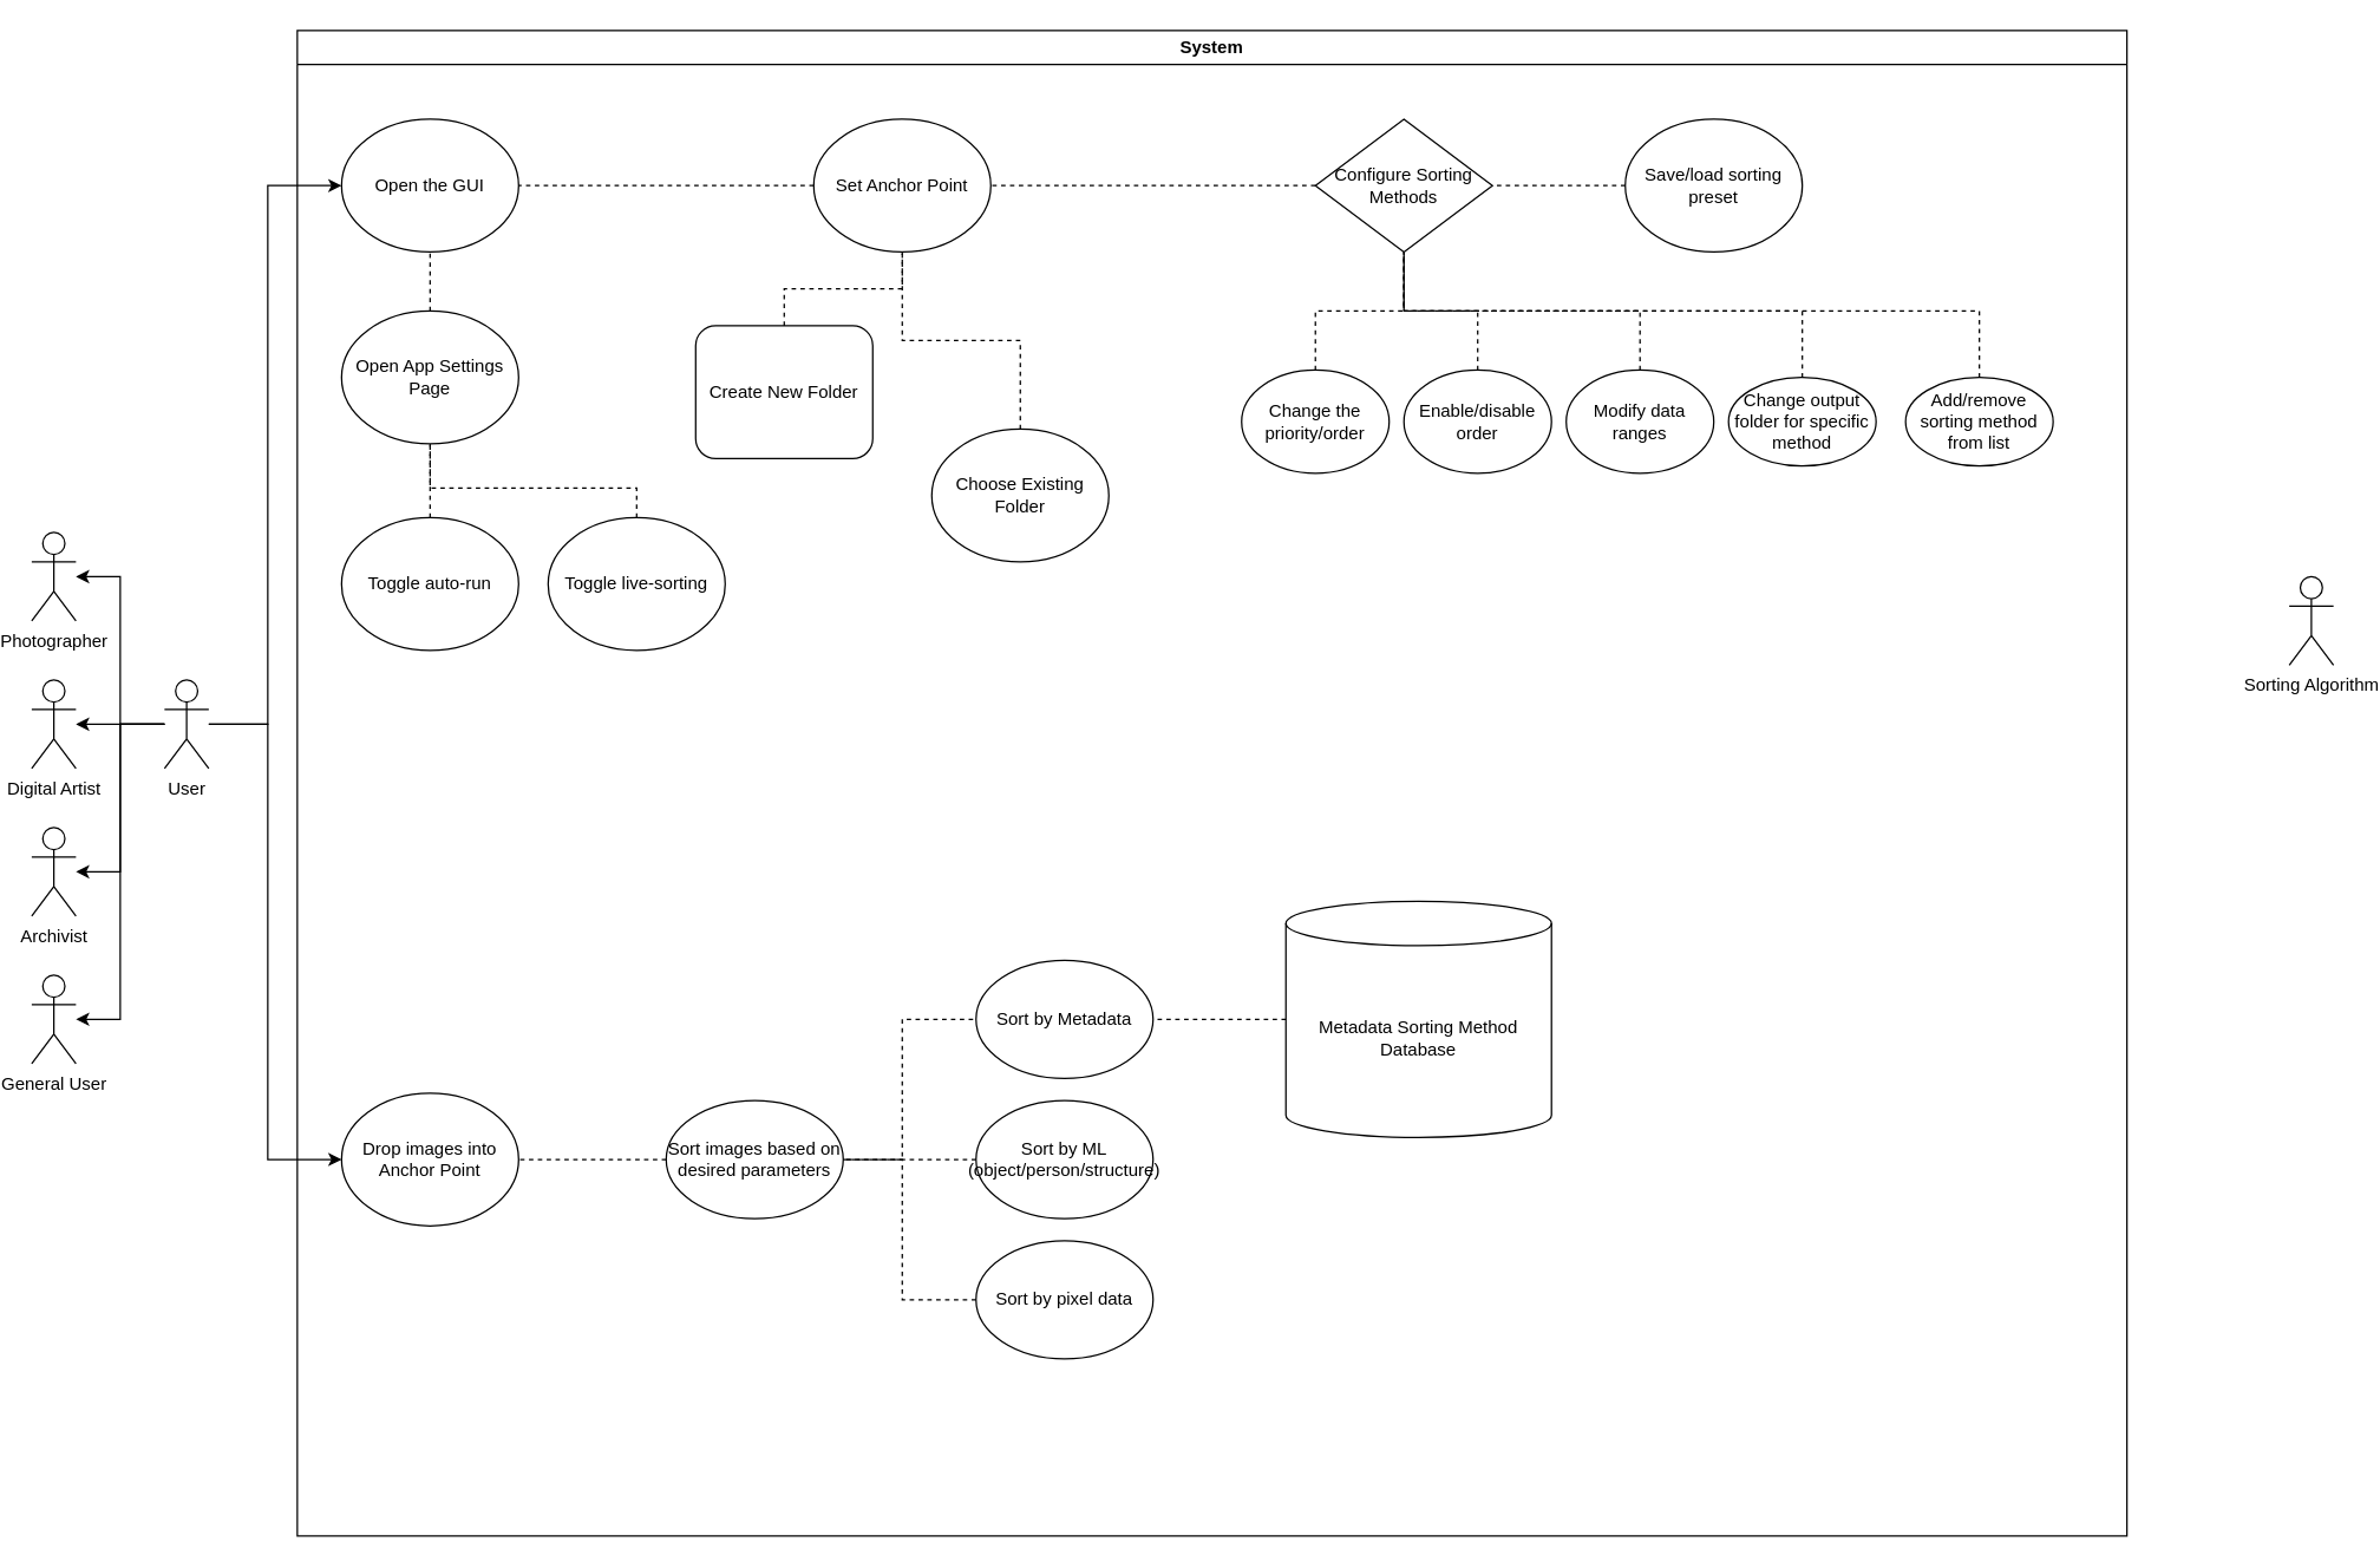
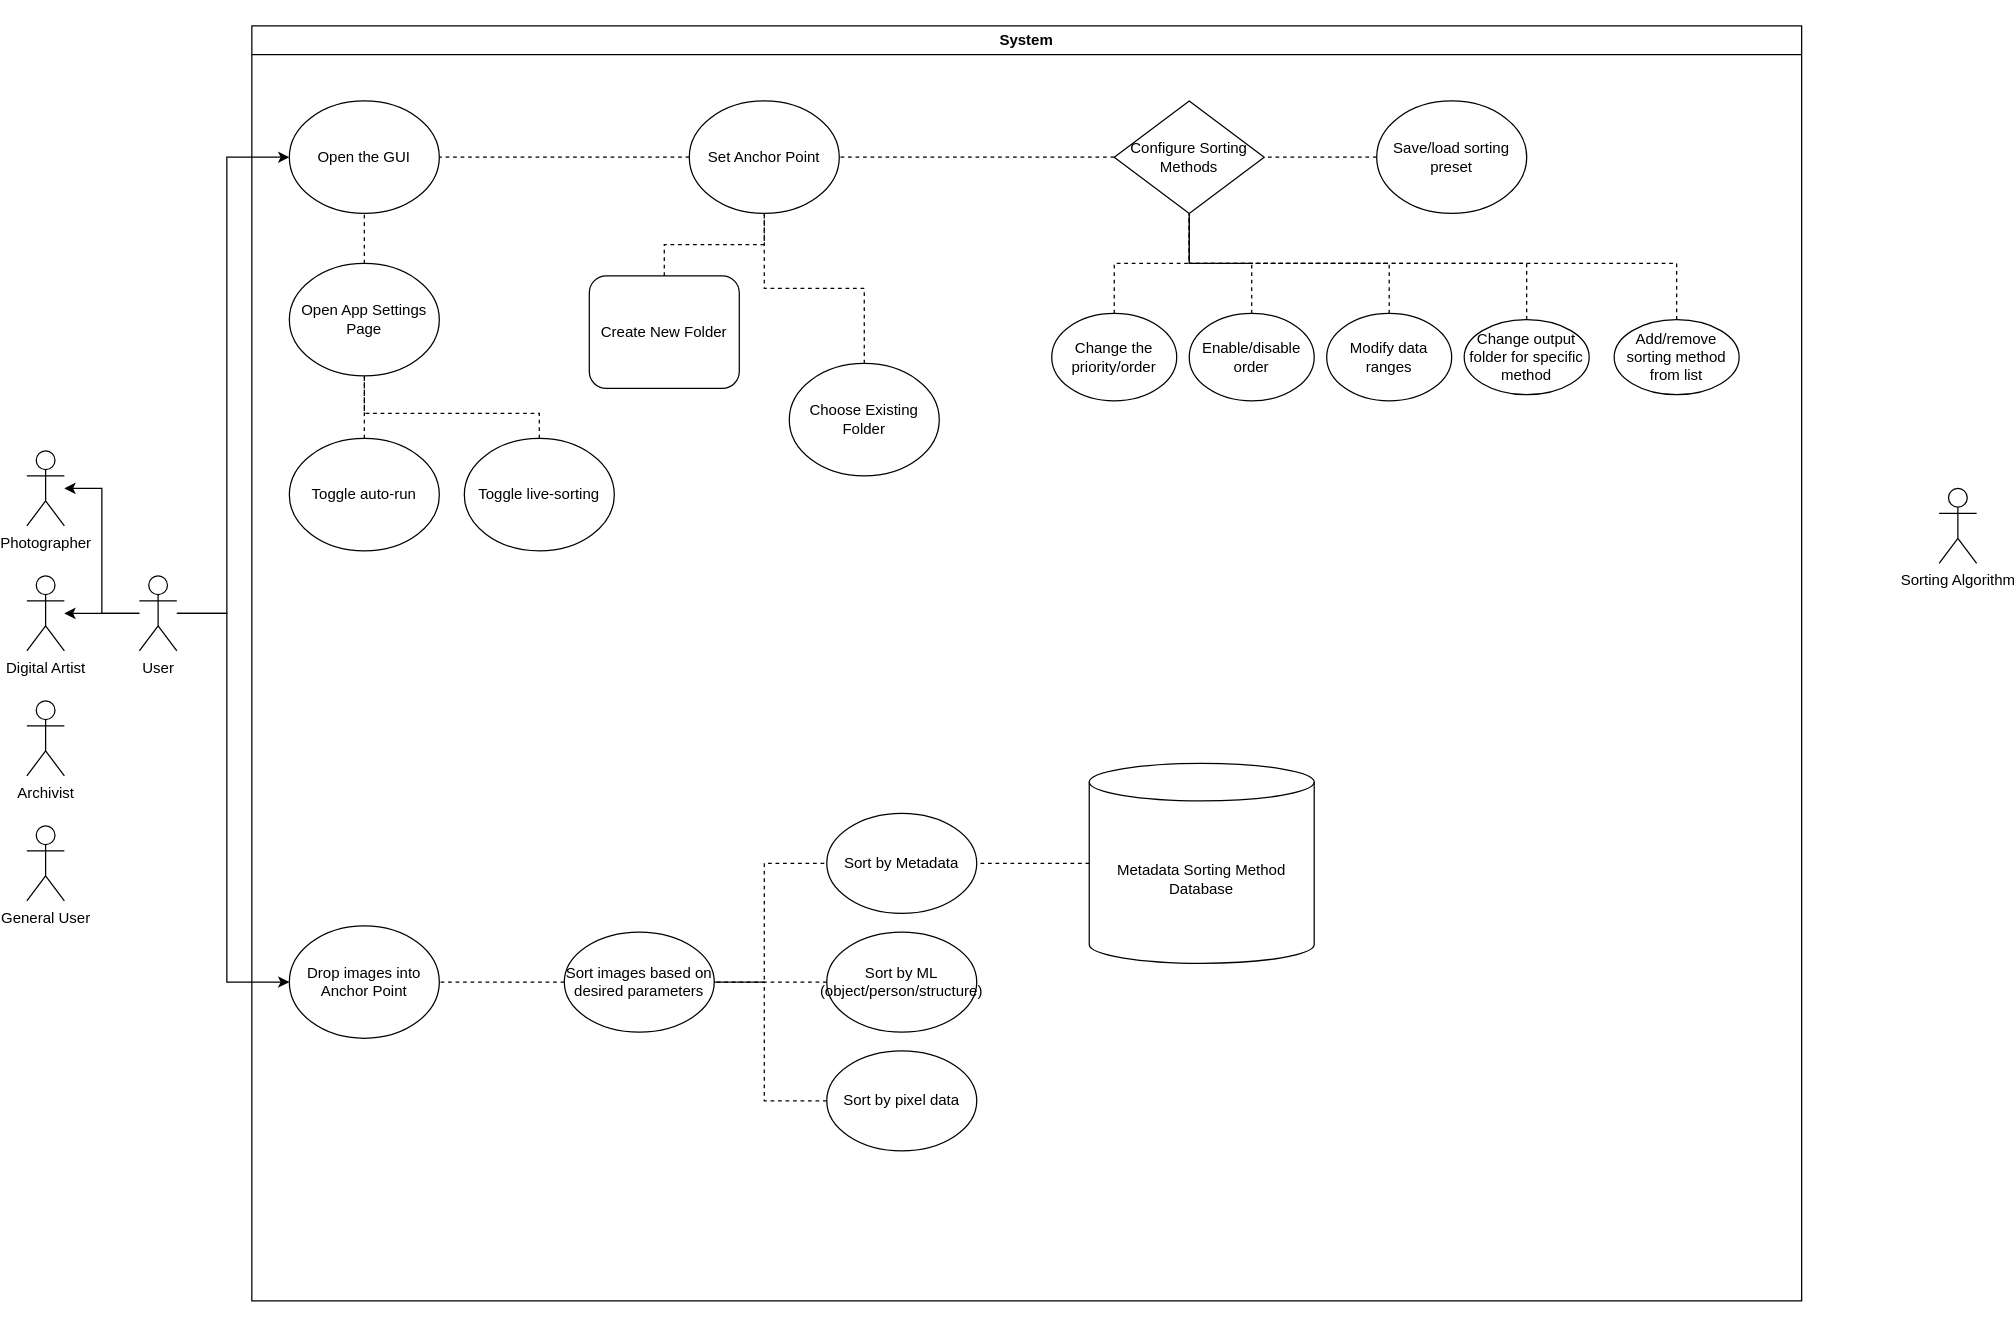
  <mxCell id="0" />
  <mxCell id="1" parent="0" />
  <mxCell id="2" style="edgeStyle=orthogonalEdgeStyle;rounded=0;orthogonalLoop=1;jettySize=auto;html=1;" edge="1" parent="1" source="8" target="48"><mxGeometry relative="1" as="geometry"><Array as="points"><mxPoint x="80" y="490" /><mxPoint x="80" y="390" /></Array></mxGeometry></mxCell>
  <mxCell id="3" style="edgeStyle=orthogonalEdgeStyle;rounded=0;orthogonalLoop=1;jettySize=auto;html=1;" edge="1" parent="1" source="8" target="49"><mxGeometry relative="1" as="geometry" /></mxCell>
- <mxCell id="4" style="edgeStyle=orthogonalEdgeStyle;rounded=0;orthogonalLoop=1;jettySize=auto;html=1;" edge="1" parent="1" source="8" target="50"><mxGeometry relative="1" as="geometry"><Array as="points"><mxPoint x="80" y="490" /><mxPoint x="80" y="590" /></Array></mxGeometry></mxCell>
- <mxCell id="5" style="edgeStyle=orthogonalEdgeStyle;rounded=0;orthogonalLoop=1;jettySize=auto;html=1;" edge="1" parent="1" source="8" target="51"><mxGeometry relative="1" as="geometry"><Array as="points"><mxPoint x="80" y="490" /><mxPoint x="80" y="690" /></Array></mxGeometry></mxCell>
  <mxCell id="6" style="edgeStyle=orthogonalEdgeStyle;rounded=0;orthogonalLoop=1;jettySize=auto;html=1;" edge="1" parent="1" source="8" target="10"><mxGeometry relative="1" as="geometry"><Array as="points"><mxPoint x="180" y="490" /><mxPoint x="180" y="125" /></Array></mxGeometry></mxCell>
  <mxCell id="7" style="edgeStyle=orthogonalEdgeStyle;rounded=0;orthogonalLoop=1;jettySize=auto;html=1;" edge="1" parent="1" source="8" target="11"><mxGeometry relative="1" as="geometry"><Array as="points"><mxPoint x="180" y="490" /><mxPoint x="180" y="785" /></Array></mxGeometry></mxCell>
  <mxCell id="8" value="User" style="shape=umlActor;verticalLabelPosition=bottom;verticalAlign=top;html=1;outlineConnect=0;" vertex="1" parent="1"><mxGeometry x="110" y="460" width="30" height="60" as="geometry" /></mxCell>
  <mxCell id="9" value="&lt;div&gt;System&lt;/div&gt;" style="swimlane;whiteSpace=wrap;html=1;" vertex="1" parent="1"><mxGeometry x="200" y="20" width="1240" height="1020" as="geometry"><mxRectangle x="-620" y="40" width="80" height="30" as="alternateBounds" /></mxGeometry></mxCell>
  <mxCell id="10" value="Open the GUI" style="ellipse;whiteSpace=wrap;html=1;" vertex="1" parent="9"><mxGeometry x="30" y="60" width="120" height="90" as="geometry" /></mxCell>
  <mxCell id="11" value="Drop images into Anchor Point" style="ellipse;whiteSpace=wrap;html=1;" vertex="1" parent="9"><mxGeometry x="30" y="720" width="120" height="90" as="geometry" /></mxCell>
  <mxCell id="12" value="&lt;div&gt;Open App Settings Page&lt;/div&gt;" style="ellipse;whiteSpace=wrap;html=1;" vertex="1" parent="9"><mxGeometry x="30" y="190" width="120" height="90" as="geometry" /></mxCell>
  <mxCell id="13" value="" style="endArrow=none;dashed=1;html=1;rounded=0;edgeStyle=orthogonalEdgeStyle;" edge="1" parent="9" source="12" target="10"><mxGeometry width="50" height="50" relative="1" as="geometry"><mxPoint x="170" y="220" as="sourcePoint" /><mxPoint x="220" y="170" as="targetPoint" /></mxGeometry></mxCell>
  <mxCell id="14" value="Sort images based on desired parameters" style="ellipse;whiteSpace=wrap;html=1;" vertex="1" parent="9"><mxGeometry x="250" y="725" width="120" height="80" as="geometry" /></mxCell>
  <mxCell id="15" value="&lt;div&gt;Set Anchor Point&lt;br&gt;&lt;/div&gt;" style="ellipse;whiteSpace=wrap;html=1;" vertex="1" parent="9"><mxGeometry x="350" y="60" width="120" height="90" as="geometry" /></mxCell>
  <mxCell id="16" value="" style="endArrow=none;dashed=1;html=1;rounded=0;edgeStyle=orthogonalEdgeStyle;" edge="1" parent="9" source="15" target="10"><mxGeometry width="50" height="50" relative="1" as="geometry"><mxPoint x="280" y="240" as="sourcePoint" /><mxPoint x="330" y="190" as="targetPoint" /></mxGeometry></mxCell>
  <mxCell id="17" value="&lt;div&gt;Create New Folder&lt;br&gt;&lt;/div&gt;" style="whiteSpace=wrap;html=1;rounded=1;" vertex="1" parent="9"><mxGeometry x="270" y="200" width="120" height="90" as="geometry" /></mxCell>
  <mxCell id="18" value="&lt;div&gt;Choose Existing Folder&lt;br&gt;&lt;/div&gt;" style="ellipse;whiteSpace=wrap;html=1;" vertex="1" parent="9"><mxGeometry x="430" y="270" width="120" height="90" as="geometry" /></mxCell>
  <mxCell id="19" value="" style="endArrow=none;dashed=1;html=1;rounded=0;edgeStyle=orthogonalEdgeStyle;" edge="1" parent="9" source="17" target="15"><mxGeometry width="50" height="50" relative="1" as="geometry"><mxPoint x="390" y="410" as="sourcePoint" /><mxPoint x="440" y="360" as="targetPoint" /></mxGeometry></mxCell>
  <mxCell id="20" value="" style="endArrow=none;dashed=1;html=1;rounded=0;edgeStyle=orthogonalEdgeStyle;" edge="1" parent="9" source="18" target="15"><mxGeometry width="50" height="50" relative="1" as="geometry"><mxPoint x="380" y="410" as="sourcePoint" /><mxPoint x="430" y="360" as="targetPoint" /></mxGeometry></mxCell>
  <mxCell id="21" value="Configure Sorting Methods" style="rhombus;whiteSpace=wrap;html=1;" vertex="1" parent="9"><mxGeometry x="690" y="60" width="120" height="90" as="geometry" /></mxCell>
  <mxCell id="22" value="" style="endArrow=none;dashed=1;html=1;rounded=0;" edge="1" parent="9" source="14" target="11"><mxGeometry width="50" height="50" relative="1" as="geometry"><mxPoint x="270" y="720" as="sourcePoint" /><mxPoint x="320" y="670" as="targetPoint" /></mxGeometry></mxCell>
  <mxCell id="23" value="Sort by Metadata" style="ellipse;whiteSpace=wrap;html=1;" vertex="1" parent="9"><mxGeometry x="460" y="630" width="120" height="80" as="geometry" /></mxCell>
  <mxCell id="24" value="Sort by ML (object/person/structure)" style="ellipse;whiteSpace=wrap;html=1;" vertex="1" parent="9"><mxGeometry x="460" y="725" width="120" height="80" as="geometry" /></mxCell>
  <mxCell id="25" value="Sort by pixel data" style="ellipse;whiteSpace=wrap;html=1;" vertex="1" parent="9"><mxGeometry x="460" y="820" width="120" height="80" as="geometry" /></mxCell>
  <mxCell id="26" value="" style="endArrow=none;dashed=1;html=1;rounded=0;edgeStyle=orthogonalEdgeStyle;" edge="1" parent="9" source="14" target="23"><mxGeometry width="50" height="50" relative="1" as="geometry"><mxPoint x="330" y="690" as="sourcePoint" /><mxPoint x="380" y="640" as="targetPoint" /><Array as="points"><mxPoint x="410" y="765" /><mxPoint x="410" y="670" /></Array></mxGeometry></mxCell>
  <mxCell id="27" value="" style="endArrow=none;dashed=1;html=1;rounded=0;edgeStyle=orthogonalEdgeStyle;" edge="1" parent="9" source="24" target="14"><mxGeometry width="50" height="50" relative="1" as="geometry"><mxPoint x="320" y="920" as="sourcePoint" /><mxPoint x="370" y="870" as="targetPoint" /><Array as="points"><mxPoint x="430" y="765" /><mxPoint x="430" y="765" /></Array></mxGeometry></mxCell>
  <mxCell id="28" value="" style="endArrow=none;dashed=1;html=1;rounded=0;edgeStyle=orthogonalEdgeStyle;" edge="1" parent="9" source="25" target="14"><mxGeometry width="50" height="50" relative="1" as="geometry"><mxPoint x="310" y="940" as="sourcePoint" /><mxPoint x="360" y="890" as="targetPoint" /><Array as="points"><mxPoint x="410" y="860" /><mxPoint x="410" y="765" /></Array></mxGeometry></mxCell>
  <mxCell id="29" value="Change the priority/order" style="ellipse;whiteSpace=wrap;html=1;" vertex="1" parent="9"><mxGeometry x="640" y="230" width="100" height="70" as="geometry" /></mxCell>
  <mxCell id="30" value="Enable/disable order" style="ellipse;whiteSpace=wrap;html=1;" vertex="1" parent="9"><mxGeometry x="750" y="230" width="100" height="70" as="geometry" /></mxCell>
  <mxCell id="31" value="Modify data ranges" style="ellipse;whiteSpace=wrap;html=1;" vertex="1" parent="9"><mxGeometry x="860" y="230" width="100" height="70" as="geometry" /></mxCell>
  <mxCell id="32" value="Add/remove sorting method from list" style="ellipse;whiteSpace=wrap;html=1;" vertex="1" parent="9"><mxGeometry x="1090" y="235" width="100" height="60" as="geometry" /></mxCell>
  <mxCell id="33" value="" style="endArrow=none;dashed=1;html=1;rounded=0;edgeStyle=orthogonalEdgeStyle;" edge="1" parent="9" source="21" target="15"><mxGeometry width="50" height="50" relative="1" as="geometry"><mxPoint x="580" y="260" as="sourcePoint" /><mxPoint x="630" y="210" as="targetPoint" /></mxGeometry></mxCell>
  <mxCell id="34" value="" style="endArrow=none;dashed=1;html=1;rounded=0;edgeStyle=orthogonalEdgeStyle;" edge="1" parent="9" source="29" target="21"><mxGeometry width="50" height="50" relative="1" as="geometry"><mxPoint x="670" y="450" as="sourcePoint" /><mxPoint x="720" y="400" as="targetPoint" /></mxGeometry></mxCell>
  <mxCell id="35" value="" style="endArrow=none;dashed=1;html=1;rounded=0;edgeStyle=orthogonalEdgeStyle;" edge="1" parent="9" source="30" target="21"><mxGeometry width="50" height="50" relative="1" as="geometry"><mxPoint x="920" y="200" as="sourcePoint" /><mxPoint x="970" y="150" as="targetPoint" /></mxGeometry></mxCell>
  <mxCell id="36" value="" style="endArrow=none;dashed=1;html=1;rounded=0;edgeStyle=orthogonalEdgeStyle;" edge="1" parent="9" source="31" target="21"><mxGeometry width="50" height="50" relative="1" as="geometry"><mxPoint x="890" y="170" as="sourcePoint" /><mxPoint x="940" y="120" as="targetPoint" /><Array as="points"><mxPoint x="910" y="190" /><mxPoint x="750" y="190" /></Array></mxGeometry></mxCell>
  <mxCell id="37" value="Change output folder for specific method" style="ellipse;whiteSpace=wrap;html=1;" vertex="1" parent="9"><mxGeometry x="970" y="235" width="100" height="60" as="geometry" /></mxCell>
  <mxCell id="38" value="" style="endArrow=none;dashed=1;html=1;rounded=0;edgeStyle=orthogonalEdgeStyle;" edge="1" parent="9" source="37" target="21"><mxGeometry width="50" height="50" relative="1" as="geometry"><mxPoint x="1030" y="460" as="sourcePoint" /><mxPoint x="1080" y="410" as="targetPoint" /><Array as="points"><mxPoint x="1020" y="190" /><mxPoint x="750" y="190" /></Array></mxGeometry></mxCell>
  <mxCell id="39" value="" style="endArrow=none;dashed=1;html=1;rounded=0;edgeStyle=orthogonalEdgeStyle;" edge="1" parent="9" source="32" target="21"><mxGeometry width="50" height="50" relative="1" as="geometry"><mxPoint x="830" y="440" as="sourcePoint" /><mxPoint x="880" y="390" as="targetPoint" /><Array as="points"><mxPoint x="1140" y="190" /><mxPoint x="750" y="190" /></Array></mxGeometry></mxCell>
  <mxCell id="40" value="Toggle auto-run" style="ellipse;whiteSpace=wrap;html=1;" vertex="1" parent="9"><mxGeometry x="30" y="330" width="120" height="90" as="geometry" /></mxCell>
  <mxCell id="41" value="Toggle live-sorting" style="ellipse;whiteSpace=wrap;html=1;" vertex="1" parent="9"><mxGeometry x="170" y="330" width="120" height="90" as="geometry" /></mxCell>
  <mxCell id="42" value="" style="endArrow=none;dashed=1;html=1;rounded=0;" edge="1" parent="9" source="40" target="12"><mxGeometry width="50" height="50" relative="1" as="geometry"><mxPoint x="60" y="580" as="sourcePoint" /><mxPoint x="110" y="530" as="targetPoint" /></mxGeometry></mxCell>
  <mxCell id="43" value="" style="endArrow=none;dashed=1;html=1;rounded=0;edgeStyle=orthogonalEdgeStyle;" edge="1" parent="9" source="41" target="12"><mxGeometry width="50" height="50" relative="1" as="geometry"><mxPoint x="210" y="480" as="sourcePoint" /><mxPoint x="260" y="430" as="targetPoint" /><Array as="points"><mxPoint x="230" y="310" /><mxPoint x="90" y="310" /></Array></mxGeometry></mxCell>
  <mxCell id="44" value="" style="endArrow=none;dashed=1;html=1;rounded=0;edgeStyle=orthogonalEdgeStyle;" edge="1" parent="9" source="45" target="23"><mxGeometry width="50" height="50" relative="1" as="geometry"><mxPoint x="680" y="670.0" as="sourcePoint" /><mxPoint x="740" y="620" as="targetPoint" /></mxGeometry></mxCell>
  <mxCell id="45" value="Metadata Sorting Method Database" style="shape=cylinder3;whiteSpace=wrap;html=1;boundedLbl=1;backgroundOutline=1;size=15;" vertex="1" parent="9"><mxGeometry x="670" y="590" width="180" height="160" as="geometry" /></mxCell>
  <mxCell id="46" value="&lt;div&gt;Save/load sorting preset&lt;/div&gt;" style="ellipse;whiteSpace=wrap;html=1;" vertex="1" parent="9"><mxGeometry x="900" y="60" width="120" height="90" as="geometry" /></mxCell>
  <mxCell id="47" value="" style="endArrow=none;dashed=1;html=1;rounded=0;edgeStyle=orthogonalEdgeStyle;" edge="1" parent="9" source="46" target="21"><mxGeometry width="50" height="50" relative="1" as="geometry"><mxPoint x="860" y="420" as="sourcePoint" /><mxPoint x="910" y="370" as="targetPoint" /></mxGeometry></mxCell>
  <mxCell id="48" value="Photographer" style="shape=umlActor;verticalLabelPosition=bottom;verticalAlign=top;html=1;outlineConnect=0;" vertex="1" parent="1"><mxGeometry x="20" y="360" width="30" height="60" as="geometry" /></mxCell>
  <mxCell id="49" value="&lt;div&gt;Digital Artist&lt;/div&gt;" style="shape=umlActor;verticalLabelPosition=bottom;verticalAlign=top;html=1;outlineConnect=0;" vertex="1" parent="1"><mxGeometry x="20" y="460" width="30" height="60" as="geometry" /></mxCell>
  <mxCell id="50" value="Archivist" style="shape=umlActor;verticalLabelPosition=bottom;verticalAlign=top;html=1;outlineConnect=0;" vertex="1" parent="1"><mxGeometry x="20" y="560" width="30" height="60" as="geometry" /></mxCell>
  <mxCell id="51" value="General User" style="shape=umlActor;verticalLabelPosition=bottom;verticalAlign=top;html=1;outlineConnect=0;" vertex="1" parent="1"><mxGeometry x="20" y="660" width="30" height="60" as="geometry" /></mxCell>
  <mxCell id="52" value="&lt;div&gt;Sorting Algorithm&lt;/div&gt;" style="shape=umlActor;verticalLabelPosition=bottom;verticalAlign=top;html=1;" vertex="1" parent="1"><mxGeometry x="1550" y="390" width="30" height="60" as="geometry" /></mxCell>
